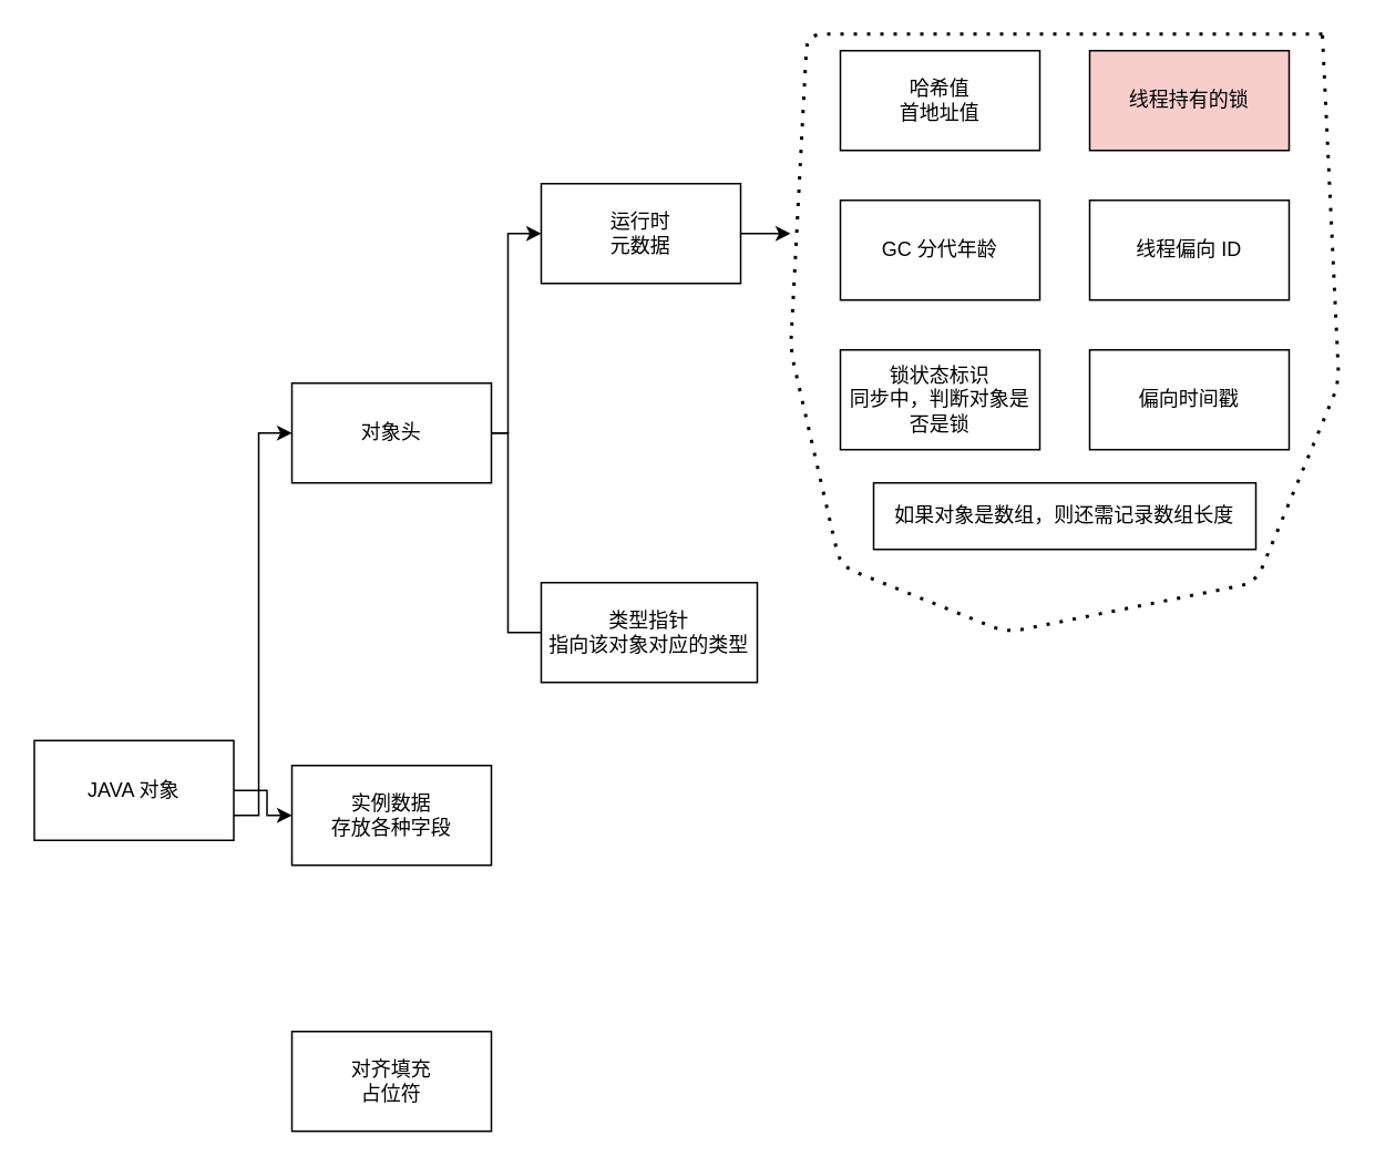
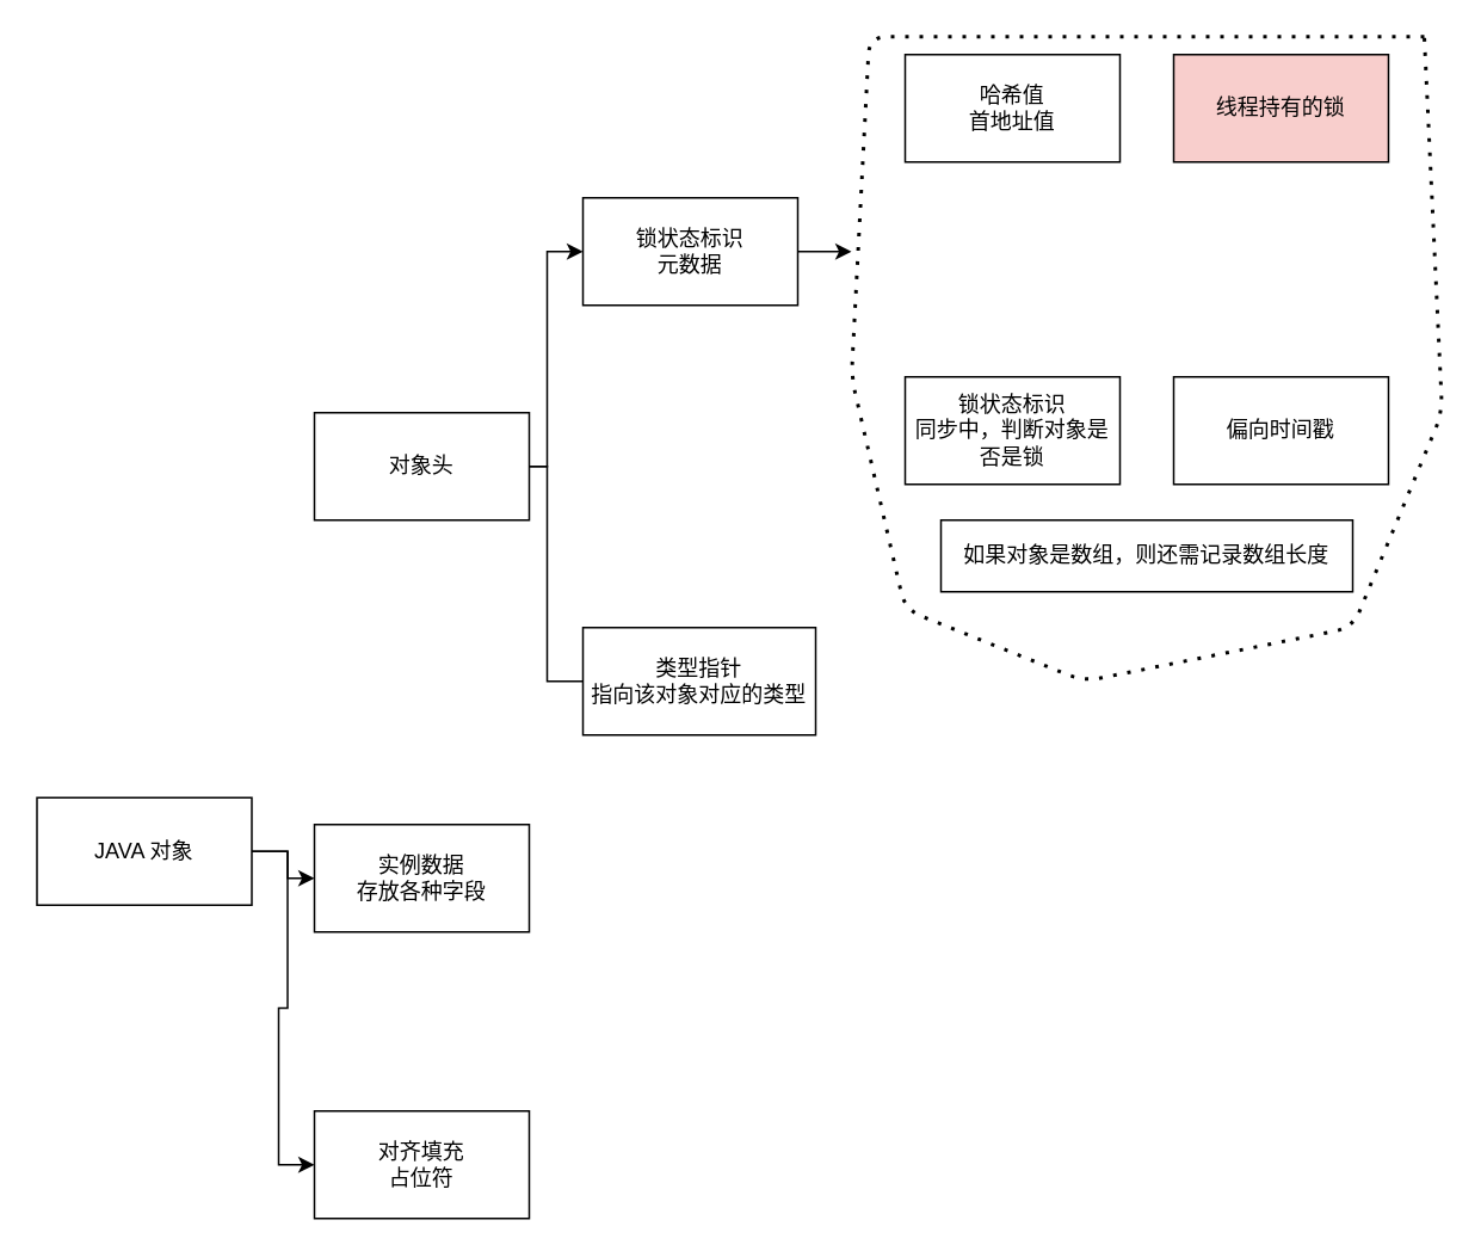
  <mxCell id="0" />
  <mxCell id="1" parent="0" />
- <mxCell id="2" style="edgeStyle=orthogonalEdgeStyle;rounded=0;orthogonalLoop=1;jettySize=auto;html=1;entryX=0;entryY=0.5;entryDx=0;entryDy=0;" edge="1" parent="1" source="5" target="8"><mxGeometry relative="1" as="geometry"><Array as="points"><mxPoint x="155" y="490" /><mxPoint x="155" y="260" /></Array></mxGeometry></mxCell>
  <mxCell id="3" style="edgeStyle=orthogonalEdgeStyle;rounded=0;orthogonalLoop=1;jettySize=auto;html=1;" edge="1" parent="1" source="5" target="9"><mxGeometry relative="1" as="geometry" /></mxCell>
+ <mxCell id="4" style="edgeStyle=orthogonalEdgeStyle;rounded=0;orthogonalLoop=1;jettySize=auto;html=1;entryX=0;entryY=0.5;entryDx=0;entryDy=0;" edge="1" parent="1" source="5" target="10"><mxGeometry relative="1" as="geometry" /></mxCell>
  <mxCell id="5" value="JAVA 对象" style="rounded=0;whiteSpace=wrap;html=1;" vertex="1" parent="1"><mxGeometry x="20" y="445" width="120" height="60" as="geometry" /></mxCell>
  <mxCell id="6" style="edgeStyle=orthogonalEdgeStyle;rounded=0;orthogonalLoop=1;jettySize=auto;html=1;entryX=0;entryY=0.5;entryDx=0;entryDy=0;" edge="1" parent="1" source="8" target="12"><mxGeometry relative="1" as="geometry"><Array as="points"><mxPoint x="305" y="260" /><mxPoint x="305" y="140" /></Array></mxGeometry></mxCell>
  <mxCell id="7" style="edgeStyle=orthogonalEdgeStyle;rounded=0;orthogonalLoop=1;jettySize=auto;html=1;entryX=0;entryY=0.5;entryDx=0;entryDy=0;endArrow=none;" edge="1" parent="1" source="8" target="20"><mxGeometry relative="1" as="geometry"><Array as="points"><mxPoint x="305" y="260" /><mxPoint x="305" y="380" /></Array></mxGeometry></mxCell>
  <mxCell id="8" value="对象头" style="rounded=0;whiteSpace=wrap;html=1;" vertex="1" parent="1"><mxGeometry x="175" y="230" width="120" height="60" as="geometry" /></mxCell>
  <mxCell id="9" value="实例数据&lt;br&gt;存放各种字段" style="rounded=0;whiteSpace=wrap;html=1;" vertex="1" parent="1"><mxGeometry x="175" y="460" width="120" height="60" as="geometry" /></mxCell>
  <mxCell id="10" value="对齐填充&lt;br&gt;占位符" style="rounded=0;whiteSpace=wrap;html=1;" vertex="1" parent="1"><mxGeometry x="175" y="620" width="120" height="60" as="geometry" /></mxCell>
  <mxCell id="11" style="edgeStyle=orthogonalEdgeStyle;rounded=0;orthogonalLoop=1;jettySize=auto;html=1;" edge="1" parent="1" source="12"><mxGeometry relative="1" as="geometry"><mxPoint x="475" y="140" as="targetPoint" /></mxGeometry></mxCell>
- <mxCell id="12" value="运行时&lt;br&gt;元数据" style="rounded=0;whiteSpace=wrap;html=1;" vertex="1" parent="1"><mxGeometry x="325" y="110" width="120" height="60" as="geometry" /></mxCell>
+ <mxCell id="12" value="锁状态标识&lt;br&gt;元数据" style="rounded=0;whiteSpace=wrap;html=1;" vertex="1" parent="1"><mxGeometry x="325" y="110" width="120" height="60" as="geometry" /></mxCell>
  <mxCell id="13" value="哈希值&lt;br&gt;首地址值" style="rounded=0;whiteSpace=wrap;html=1;" vertex="1" parent="1"><mxGeometry x="505" y="30" width="120" height="60" as="geometry" /></mxCell>
- <mxCell id="14" value="GC 分代年龄" style="rounded=0;whiteSpace=wrap;html=1;" vertex="1" parent="1"><mxGeometry x="505" y="120" width="120" height="60" as="geometry" /></mxCell>
  <mxCell id="15" value="锁状态标识&lt;br&gt;同步中，判断对象是否是锁" style="rounded=0;whiteSpace=wrap;html=1;" vertex="1" parent="1"><mxGeometry x="505" y="210" width="120" height="60" as="geometry" /></mxCell>
  <mxCell id="16" value="线程持有的锁" style="rounded=0;whiteSpace=wrap;html=1;fillColor=#f8cecc;" vertex="1" parent="1"><mxGeometry x="655" y="30" width="120" height="60" as="geometry" /></mxCell>
- <mxCell id="17" value="线程偏向 ID" style="rounded=0;whiteSpace=wrap;html=1;" vertex="1" parent="1"><mxGeometry x="655" y="120" width="120" height="60" as="geometry" /></mxCell>
  <mxCell id="18" value="偏向时间戳" style="rounded=0;whiteSpace=wrap;html=1;" vertex="1" parent="1"><mxGeometry x="655" y="210" width="120" height="60" as="geometry" /></mxCell>
  <mxCell id="19" value="如果对象是数组，则还需记录数组长度" style="rounded=0;whiteSpace=wrap;html=1;" vertex="1" parent="1"><mxGeometry x="525" y="290" width="230" height="40" as="geometry" /></mxCell>
  <mxCell id="20" value="类型指针&lt;br&gt;指向该对象对应的类型" style="rounded=0;whiteSpace=wrap;html=1;" vertex="1" parent="1"><mxGeometry x="325" y="350" width="130" height="60" as="geometry" /></mxCell>
  <mxCell id="21" value="" style="endArrow=none;dashed=1;html=1;dashPattern=1 3;strokeWidth=2;" edge="1" parent="1"><mxGeometry width="50" height="50" relative="1" as="geometry"><mxPoint x="795" y="20" as="sourcePoint" /><mxPoint x="795" y="20" as="targetPoint" /><Array as="points"><mxPoint x="485" y="20" /><mxPoint x="475" y="210" /><mxPoint x="505" y="340" /><mxPoint x="605" y="380" /><mxPoint x="755" y="350" /><mxPoint x="805" y="230" /></Array></mxGeometry></mxCell>
